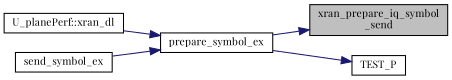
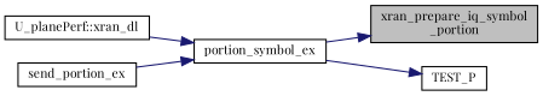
  digraph {
    fontname="Playfair Display"
    rankdir=RL
    node [color=black fillcolor=white fontname="Playfair Display" fontsize=10 shape=record style=filled]
    edge [color=midnightblue dir=back fontname="Playfair Display" fontsize=10 labelfontname=Helvetica labelfontsize=10 style=solid]
-   n1 [fillcolor=grey75 fontcolor=black height=0.2 label="xran_prepare_iq_symbol\l_send" width=0.4]
-   n2 [height=0.2 label=prepare_symbol_ex width=0.4]
+   n1 [fillcolor=grey75 fontcolor=black height=0.2 label="xran_prepare_iq_symbol\l_portion" width=0.4]
+   n2 [height=0.2 label=portion_symbol_ex width=0.4]
    n3 [height=0.2 label="U_planePerf::xran_dl" width=0.4]
-   n4 [height=0.2 label=send_symbol_ex width=0.4]
+   n4 [height=0.2 label=send_portion_ex width=0.4]
    n5 [height=0.2 label=TEST_P width=0.4]
    n1 -> n2
    n2 -> n3
    n2 -> n4
    n5 -> n2
  }
